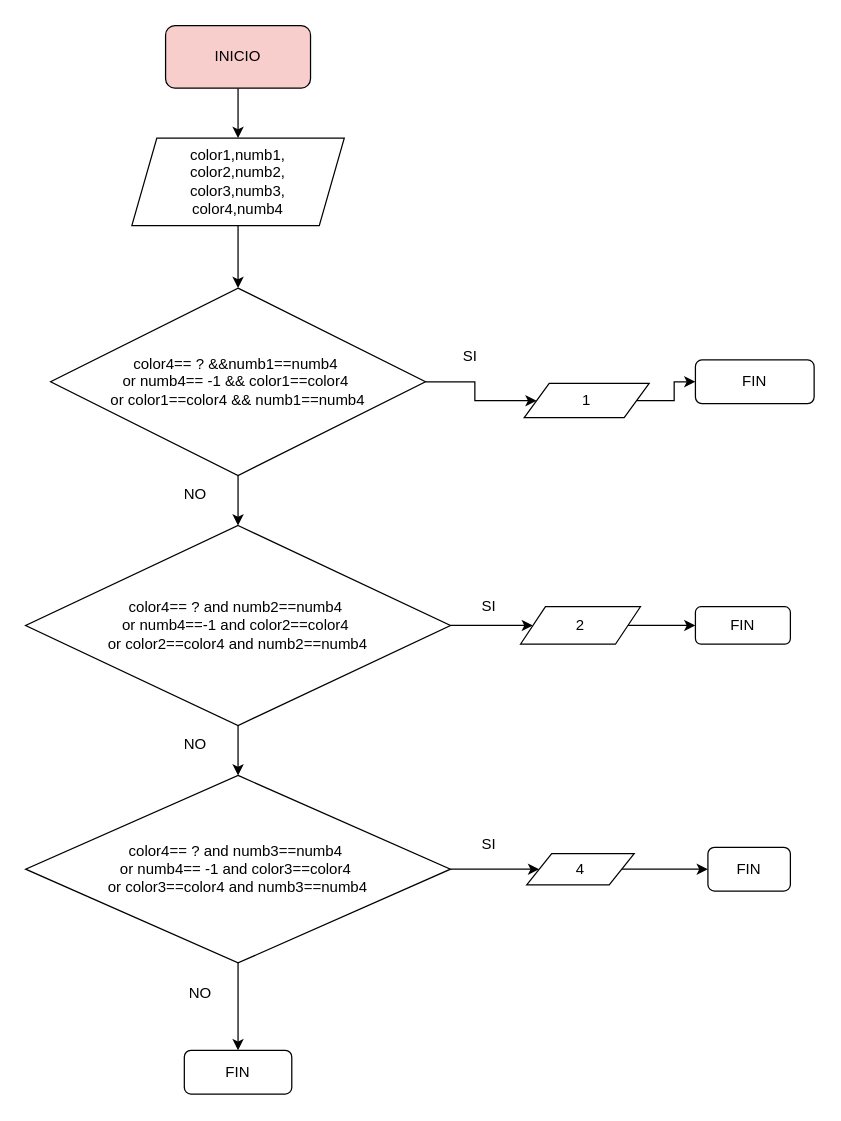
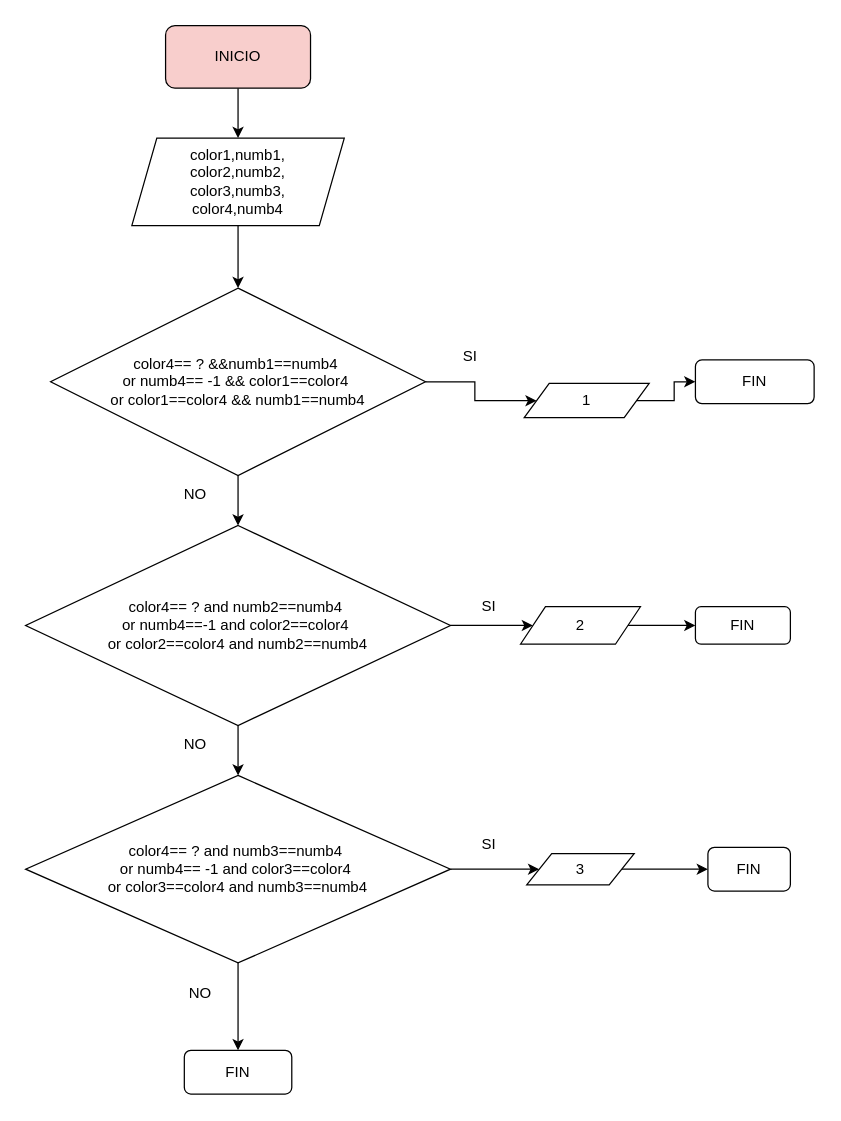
  <mxCell id="0" />
  <mxCell id="1" parent="0" />
  <mxCell id="2" value="" style="edgeStyle=orthogonalEdgeStyle;rounded=0;orthogonalLoop=1;jettySize=auto;html=1;" parent="1" source="3" target="5" edge="1"><mxGeometry relative="1" as="geometry" /></mxCell>
  <mxCell id="3" value="INICIO" style="rounded=1;whiteSpace=wrap;html=1;fillColor=#f8cecc;" parent="1" vertex="1"><mxGeometry x="132" y="20" width="116" height="50" as="geometry" /></mxCell>
  <mxCell id="4" value="" style="edgeStyle=orthogonalEdgeStyle;rounded=0;orthogonalLoop=1;jettySize=auto;html=1;" parent="1" source="5" target="8" edge="1"><mxGeometry relative="1" as="geometry" /></mxCell>
  <mxCell id="5" value="&lt;div&gt;color1,numb1,&lt;/div&gt;&lt;div&gt;color2,numb2,&lt;/div&gt;&lt;div&gt;color3,numb3,&lt;/div&gt;&lt;div&gt;color4,numb4&lt;/div&gt;" style="shape=parallelogram;perimeter=parallelogramPerimeter;whiteSpace=wrap;html=1;fixedSize=1;" parent="1" vertex="1"><mxGeometry x="105" y="110" width="170" height="70" as="geometry" /></mxCell>
  <mxCell id="6" value="" style="edgeStyle=orthogonalEdgeStyle;rounded=0;orthogonalLoop=1;jettySize=auto;html=1;" parent="1" source="8" target="11" edge="1"><mxGeometry relative="1" as="geometry" /></mxCell>
  <mxCell id="7" value="" style="edgeStyle=orthogonalEdgeStyle;rounded=0;orthogonalLoop=1;jettySize=auto;html=1;" parent="1" source="8" target="16" edge="1"><mxGeometry relative="1" as="geometry" /></mxCell>
  <mxCell id="8" value="color4== ? &amp;amp;&amp;amp;numb1==numb4&amp;nbsp;&lt;div&gt;or numb4== -1 &amp;amp;&amp;amp; color1==color4&amp;nbsp;&lt;/div&gt;&lt;div&gt;or color1==color4 &amp;amp;&amp;amp; numb1==numb4&lt;/div&gt;" style="rhombus;whiteSpace=wrap;html=1;" parent="1" vertex="1"><mxGeometry x="40" y="230" width="300" height="150" as="geometry" /></mxCell>
  <mxCell id="9" value="" style="edgeStyle=orthogonalEdgeStyle;rounded=0;orthogonalLoop=1;jettySize=auto;html=1;" parent="1" source="11" target="14" edge="1"><mxGeometry relative="1" as="geometry" /></mxCell>
  <mxCell id="10" value="" style="edgeStyle=orthogonalEdgeStyle;rounded=0;orthogonalLoop=1;jettySize=auto;html=1;" parent="1" source="11" target="19" edge="1"><mxGeometry relative="1" as="geometry" /></mxCell>
  <mxCell id="11" value="color4== ? and numb2==numb4&amp;nbsp;&lt;div&gt;or numb4==-1 and color2==color4&amp;nbsp;&lt;/div&gt;&lt;div&gt;or color2==color4 and numb2==numb4&lt;/div&gt;" style="rhombus;whiteSpace=wrap;html=1;" parent="1" vertex="1"><mxGeometry x="20" y="420" width="340" height="160" as="geometry" /></mxCell>
  <mxCell id="12" value="" style="edgeStyle=orthogonalEdgeStyle;rounded=0;orthogonalLoop=1;jettySize=auto;html=1;" parent="1" source="14" target="22" edge="1"><mxGeometry relative="1" as="geometry" /></mxCell>
  <mxCell id="13" value="" style="edgeStyle=orthogonalEdgeStyle;rounded=0;orthogonalLoop=1;jettySize=auto;html=1;" parent="1" source="14" target="24" edge="1"><mxGeometry relative="1" as="geometry" /></mxCell>
  <mxCell id="14" value="color4== ? and numb3==numb4&amp;nbsp;&lt;div&gt;or numb4== -1 and color3==color4&amp;nbsp;&lt;/div&gt;&lt;div&gt;or color3==color4 and numb3==numb4&lt;/div&gt;" style="rhombus;whiteSpace=wrap;html=1;" parent="1" vertex="1"><mxGeometry x="20" y="620" width="340" height="150" as="geometry" /></mxCell>
  <mxCell id="15" value="" style="edgeStyle=orthogonalEdgeStyle;rounded=0;orthogonalLoop=1;jettySize=auto;html=1;" parent="1" source="16" target="17" edge="1"><mxGeometry relative="1" as="geometry" /></mxCell>
  <mxCell id="16" value="1" style="shape=parallelogram;perimeter=parallelogramPerimeter;whiteSpace=wrap;html=1;fixedSize=1;" parent="1" vertex="1"><mxGeometry x="419" y="306.25" width="100" height="27.5" as="geometry" /></mxCell>
  <mxCell id="17" value="FIN" style="rounded=1;whiteSpace=wrap;html=1;" parent="1" vertex="1"><mxGeometry x="556" y="287.5" width="95" height="35" as="geometry" /></mxCell>
  <mxCell id="18" value="" style="edgeStyle=orthogonalEdgeStyle;rounded=0;orthogonalLoop=1;jettySize=auto;html=1;" parent="1" source="19" target="20" edge="1"><mxGeometry relative="1" as="geometry" /></mxCell>
  <mxCell id="19" value="2" style="shape=parallelogram;perimeter=parallelogramPerimeter;whiteSpace=wrap;html=1;fixedSize=1;" parent="1" vertex="1"><mxGeometry x="416" y="485" width="96" height="30" as="geometry" /></mxCell>
  <mxCell id="20" value="FIN" style="rounded=1;whiteSpace=wrap;html=1;" parent="1" vertex="1"><mxGeometry x="556" y="485" width="76" height="30" as="geometry" /></mxCell>
  <mxCell id="21" value="" style="edgeStyle=orthogonalEdgeStyle;rounded=0;orthogonalLoop=1;jettySize=auto;html=1;" parent="1" source="22" target="23" edge="1"><mxGeometry relative="1" as="geometry" /></mxCell>
- <mxCell id="22" value="4" style="shape=parallelogram;perimeter=parallelogramPerimeter;whiteSpace=wrap;html=1;fixedSize=1;" parent="1" vertex="1"><mxGeometry x="421" y="682.5" width="86" height="25" as="geometry" /></mxCell>
+ <mxCell id="22" value="3" style="shape=parallelogram;perimeter=parallelogramPerimeter;whiteSpace=wrap;html=1;fixedSize=1;" parent="1" vertex="1"><mxGeometry x="421" y="682.5" width="86" height="25" as="geometry" /></mxCell>
  <mxCell id="23" value="FIN" style="rounded=1;whiteSpace=wrap;html=1;" parent="1" vertex="1"><mxGeometry x="566" y="677.5" width="66" height="35" as="geometry" /></mxCell>
  <mxCell id="24" value="FIN" style="rounded=1;whiteSpace=wrap;html=1;" parent="1" vertex="1"><mxGeometry x="147" y="840" width="86" height="35" as="geometry" /></mxCell>
  <mxCell id="25" value="SI" style="text;strokeColor=none;align=center;fillColor=none;html=1;verticalAlign=middle;whiteSpace=wrap;rounded=0;" parent="1" vertex="1"><mxGeometry x="346" y="270" width="60" height="30" as="geometry" /></mxCell>
  <mxCell id="26" value="SI" style="text;strokeColor=none;align=center;fillColor=none;html=1;verticalAlign=middle;whiteSpace=wrap;rounded=0;" parent="1" vertex="1"><mxGeometry x="361" y="470" width="60" height="30" as="geometry" /></mxCell>
  <mxCell id="27" value="SI" style="text;strokeColor=none;align=center;fillColor=none;html=1;verticalAlign=middle;whiteSpace=wrap;rounded=0;" parent="1" vertex="1"><mxGeometry x="361" y="660" width="60" height="30" as="geometry" /></mxCell>
  <mxCell id="28" value="NO" style="text;strokeColor=none;align=center;fillColor=none;html=1;verticalAlign=middle;whiteSpace=wrap;rounded=0;" parent="1" vertex="1"><mxGeometry x="126" y="380" width="60" height="30" as="geometry" /></mxCell>
  <mxCell id="29" value="NO" style="text;strokeColor=none;align=center;fillColor=none;html=1;verticalAlign=middle;whiteSpace=wrap;rounded=0;" parent="1" vertex="1"><mxGeometry x="126" y="580" width="60" height="30" as="geometry" /></mxCell>
  <mxCell id="30" value="NO" style="text;strokeColor=none;align=center;fillColor=none;html=1;verticalAlign=middle;whiteSpace=wrap;rounded=0;" parent="1" vertex="1"><mxGeometry x="130" y="780" width="60" height="30" as="geometry" /></mxCell>
